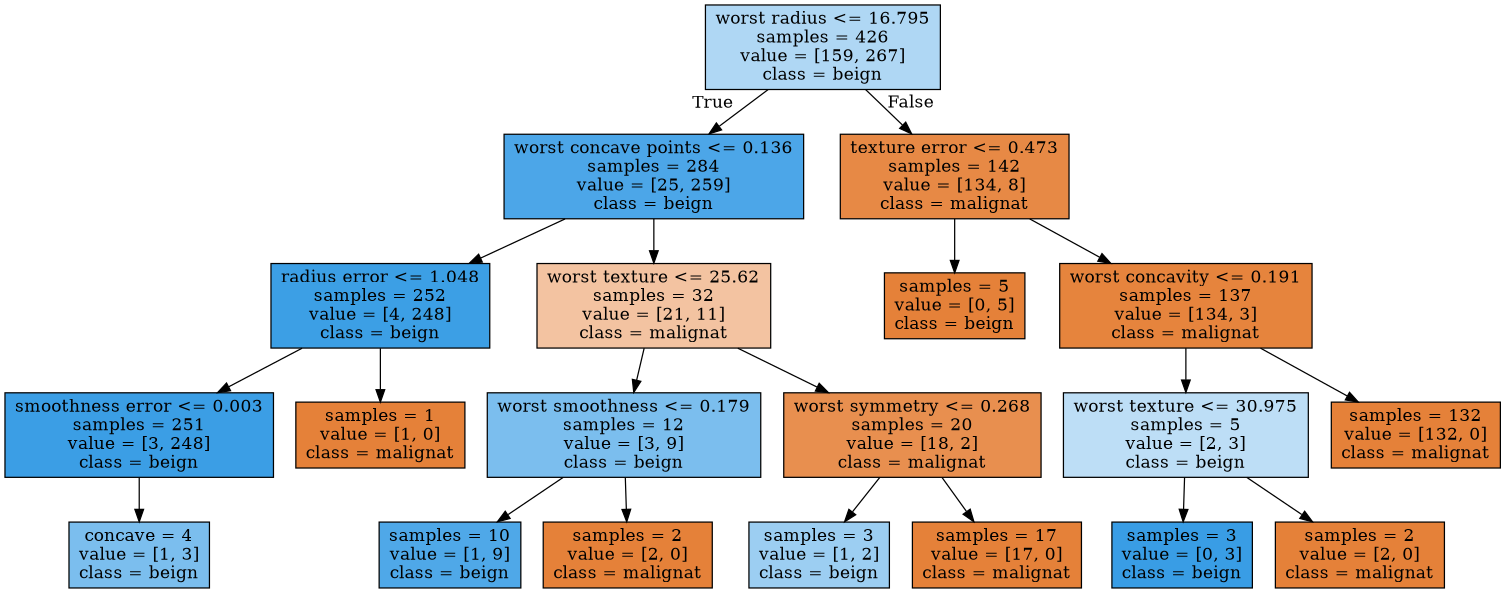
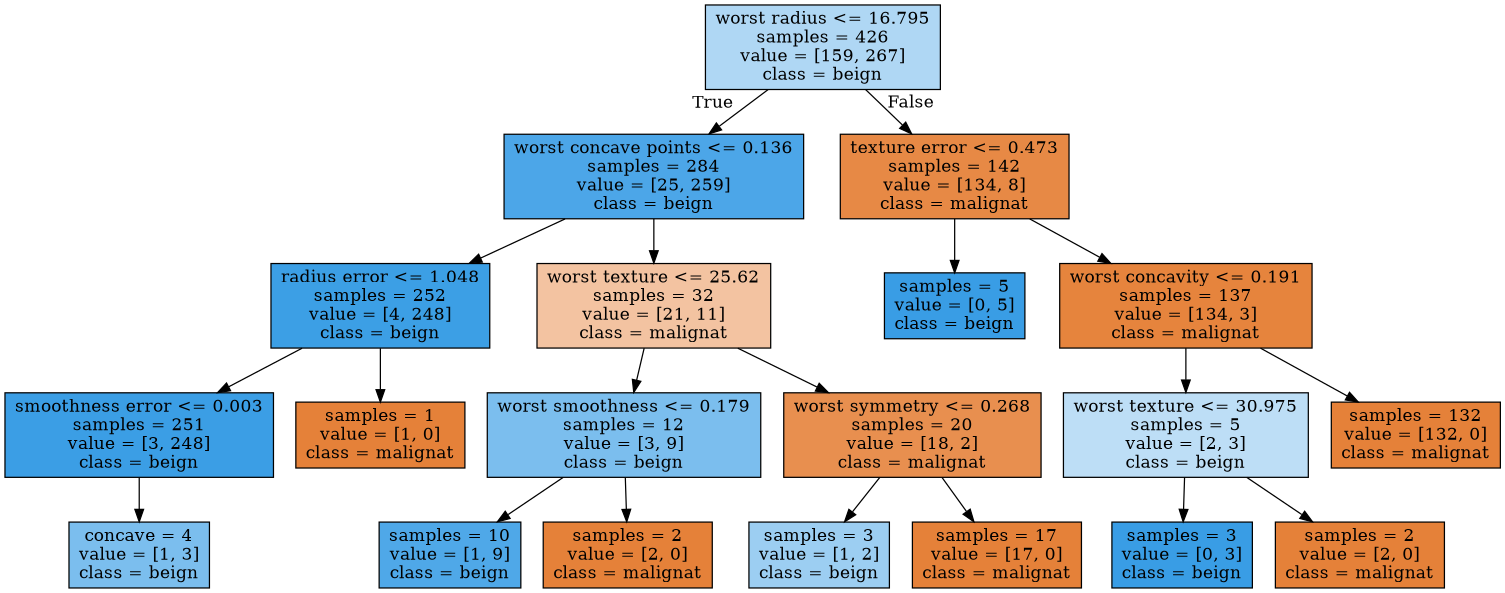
  digraph {
    node [color=black fillcolor="#e58139" shape=box style=filled]
    n1 [fillcolor="#afd7f4" label="worst radius <= 16.795\nsamples = 426\nvalue = [159, 267]\nclass = beign"]
    n2 [fillcolor="#4ca6e8" label="worst concave points <= 0.136\nsamples = 284\nvalue = [25, 259]\nclass = beign"]
    n3 [fillcolor="#e78945" label="texture error <= 0.473\nsamples = 142\nvalue = [134, 8]\nclass = malignat"]
    n4 [fillcolor="#3c9fe5" label="radius error <= 1.048\nsamples = 252\nvalue = [4, 248]\nclass = beign"]
    n5 [fillcolor="#f3c3a1" label="worst texture <= 25.62\nsamples = 32\nvalue = [21, 11]\nclass = malignat"]
-   n6 [label="samples = 5\nvalue = [0, 5]\nclass = beign"]
+   n6 [fillcolor="#399de5" label="samples = 5\nvalue = [0, 5]\nclass = beign"]
    n7 [fillcolor="#e6843d" label="worst concavity <= 0.191\nsamples = 137\nvalue = [134, 3]\nclass = malignat"]
    n8 [fillcolor="#3b9ee5" label="smoothness error <= 0.003\nsamples = 251\nvalue = [3, 248]\nclass = beign"]
    n9 [label="samples = 1\nvalue = [1, 0]\nclass = malignat"]
    n10 [fillcolor="#7bbeee" label="worst smoothness <= 0.179\nsamples = 12\nvalue = [3, 9]\nclass = beign"]
    n11 [fillcolor="#e88f4f" label="worst symmetry <= 0.268\nsamples = 20\nvalue = [18, 2]\nclass = malignat"]
    n12 [fillcolor="#7bbeee" label="concave = 4\nvalue = [1, 3]\nclass = beign"]
    n13 [fillcolor="#4fa8e8" label="samples = 10\nvalue = [1, 9]\nclass = beign"]
    n14 [label="samples = 2\nvalue = [2, 0]\nclass = malignat"]
    n15 [fillcolor="#9ccef2" label="samples = 3\nvalue = [1, 2]\nclass = beign"]
    n16 [label="samples = 17\nvalue = [17, 0]\nclass = malignat"]
    n17 [fillcolor="#bddef6" label="worst texture <= 30.975\nsamples = 5\nvalue = [2, 3]\nclass = beign"]
    n18 [label="samples = 132\nvalue = [132, 0]\nclass = malignat"]
    n19 [fillcolor="#399de5" label="samples = 3\nvalue = [0, 3]\nclass = beign"]
    n20 [label="samples = 2\nvalue = [2, 0]\nclass = malignat"]
    n1 -> n2 [headlabel=True labelangle=45 labeldistance=2.5]
    n1 -> n3 [headlabel=False labelangle=-45 labeldistance=2.5]
    n2 -> n4
    n2 -> n5
    n3 -> n6
    n3 -> n7
    n4 -> n8
    n4 -> n9
    n5 -> n10
    n5 -> n11
    n7 -> n17
    n7 -> n18
    n8 -> n12
    n10 -> n13
    n10 -> n14
    n11 -> n15
    n11 -> n16
    n17 -> n19
    n17 -> n20
  }
